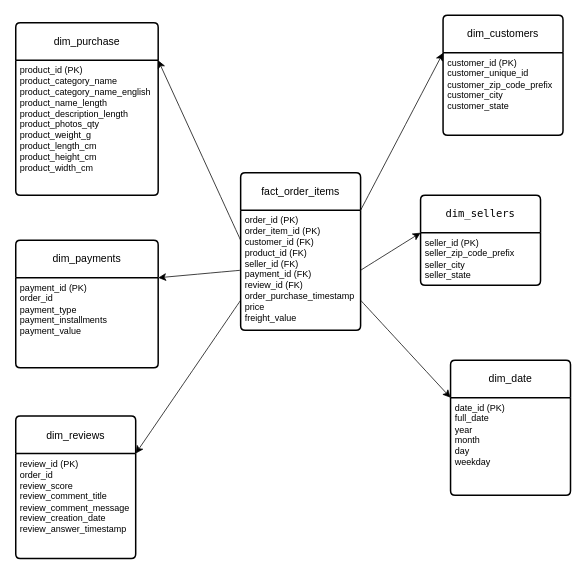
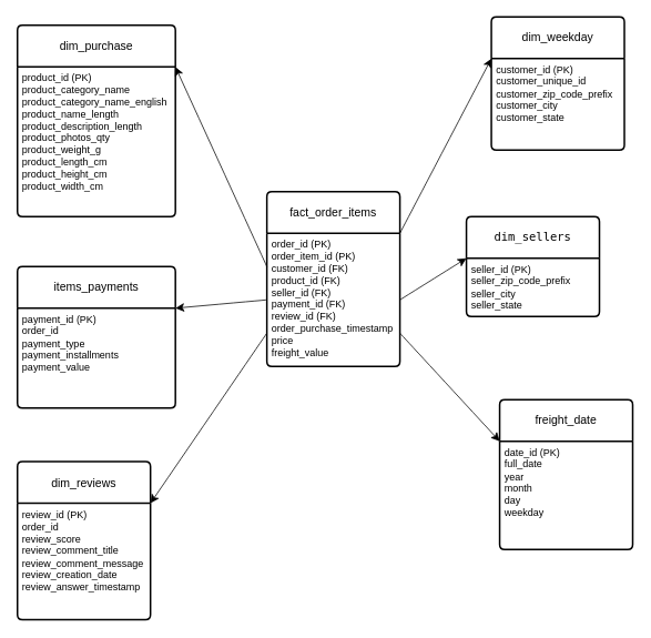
  <mxCell id="0" />
  <mxCell id="1" parent="0" />
  <mxCell id="2" value="fact_order_items" style="swimlane;childLayout=stackLayout;horizontal=1;startSize=50;horizontalStack=0;rounded=1;fontSize=14;fontStyle=0;strokeWidth=2;resizeParent=0;resizeLast=1;shadow=0;dashed=0;align=center;arcSize=4;whiteSpace=wrap;html=1;" vertex="1" parent="1"><mxGeometry x="320" y="230" width="160" height="210" as="geometry" /></mxCell>
  <mxCell id="3" value="order_id (PK)&#10;order_item_id (PK)&#10;customer_id (FK)&#10;product_id (FK)&#10;seller_id (FK)&#10;payment_id (FK)&#10;review_id (FK)&#10;order_purchase_timestamp&#10;price&#10;freight_value" style="align=left;strokeColor=none;fillColor=none;spacingLeft=4;spacingRight=4;fontSize=12;verticalAlign=top;resizable=0;rotatable=0;part=1;html=1;whiteSpace=wrap;" vertex="1" parent="2"><mxGeometry y="50" width="160" height="160" as="geometry" /></mxCell>
- <mxCell id="4" value="dim_customers" style="swimlane;childLayout=stackLayout;horizontal=1;startSize=50;horizontalStack=0;rounded=1;fontSize=14;fontStyle=0;strokeWidth=2;resizeParent=0;resizeLast=1;shadow=0;dashed=0;align=center;arcSize=4;whiteSpace=wrap;html=1;" vertex="1" parent="1"><mxGeometry x="590" y="20" width="160" height="160" as="geometry" /></mxCell>
+ <mxCell id="4" value="dim_weekday" style="swimlane;childLayout=stackLayout;horizontal=1;startSize=50;horizontalStack=0;rounded=1;fontSize=14;fontStyle=0;strokeWidth=2;resizeParent=0;resizeLast=1;shadow=0;dashed=0;align=center;arcSize=4;whiteSpace=wrap;html=1;" vertex="1" parent="1"><mxGeometry x="590" y="20" width="160" height="160" as="geometry" /></mxCell>
  <mxCell id="5" value="&lt;div&gt;customer_id (PK)&lt;/div&gt;&lt;div&gt;customer_unique_id&lt;/div&gt;&lt;div&gt;customer_zip_code_prefix&lt;/div&gt;&lt;div&gt;customer_city&lt;/div&gt;&lt;div&gt;customer_state&lt;/div&gt;" style="align=left;strokeColor=none;fillColor=none;spacingLeft=4;spacingRight=4;fontSize=12;verticalAlign=top;resizable=0;rotatable=0;part=1;html=1;whiteSpace=wrap;" vertex="1" parent="4"><mxGeometry y="50" width="160" height="110" as="geometry" /></mxCell>
  <mxCell id="6" value="dim_purchase" style="swimlane;childLayout=stackLayout;horizontal=1;startSize=50;horizontalStack=0;rounded=1;fontSize=14;fontStyle=0;strokeWidth=2;resizeParent=0;resizeLast=1;shadow=0;dashed=0;align=center;arcSize=4;whiteSpace=wrap;html=1;" vertex="1" parent="1"><mxGeometry x="20" y="30" width="190" height="230" as="geometry" /></mxCell>
  <mxCell id="7" value="&lt;div&gt;product_id (PK)&lt;/div&gt;&lt;div&gt;product_category_name&lt;/div&gt;&lt;div&gt;product_category_name_english&lt;/div&gt;&lt;div&gt;product_name_length&lt;/div&gt;&lt;div&gt;product_description_length&lt;/div&gt;&lt;div&gt;product_photos_qty&lt;/div&gt;&lt;div&gt;product_weight_g&lt;/div&gt;&lt;div&gt;product_length_cm&lt;/div&gt;&lt;div&gt;product_height_cm&lt;/div&gt;&lt;div&gt;product_width_cm&lt;/div&gt;" style="align=left;strokeColor=none;fillColor=none;spacingLeft=4;spacingRight=4;fontSize=12;verticalAlign=top;resizable=0;rotatable=0;part=1;html=1;whiteSpace=wrap;" vertex="1" parent="6"><mxGeometry y="50" width="190" height="180" as="geometry" /></mxCell>
  <mxCell id="8" value="&lt;code style=&quot;text-align: start; caret-color: rgb(0, 0, 0); color: rgb(0, 0, 0);&quot; data-end=&quot;598&quot; data-start=&quot;585&quot;&gt;dim_sellers&lt;/code&gt;" style="swimlane;childLayout=stackLayout;horizontal=1;startSize=50;horizontalStack=0;rounded=1;fontSize=14;fontStyle=0;strokeWidth=2;resizeParent=0;resizeLast=1;shadow=0;dashed=0;align=center;arcSize=4;whiteSpace=wrap;html=1;" vertex="1" parent="1"><mxGeometry x="560" y="260" width="160" height="120" as="geometry" /></mxCell>
  <mxCell id="9" value="&lt;div&gt;seller_id (PK)&lt;/div&gt;&lt;div&gt;seller_zip_code_prefix&lt;/div&gt;&lt;div&gt;seller_city&lt;/div&gt;&lt;div&gt;seller_state&lt;/div&gt;" style="align=left;strokeColor=none;fillColor=none;spacingLeft=4;spacingRight=4;fontSize=12;verticalAlign=top;resizable=0;rotatable=0;part=1;html=1;whiteSpace=wrap;" vertex="1" parent="8"><mxGeometry y="50" width="160" height="70" as="geometry" /></mxCell>
  <mxCell id="10" value="dim_reviews" style="swimlane;childLayout=stackLayout;horizontal=1;startSize=50;horizontalStack=0;rounded=1;fontSize=14;fontStyle=0;strokeWidth=2;resizeParent=0;resizeLast=1;shadow=0;dashed=0;align=center;arcSize=4;whiteSpace=wrap;html=1;" vertex="1" parent="1"><mxGeometry x="20" y="554.5" width="160" height="190" as="geometry" /></mxCell>
  <mxCell id="11" value="&lt;div&gt;review_id (PK)&lt;/div&gt;&lt;div&gt;order_id&lt;/div&gt;&lt;div&gt;review_score&lt;/div&gt;&lt;div&gt;review_comment_title&lt;/div&gt;&lt;div&gt;review_comment_message&lt;/div&gt;&lt;div&gt;review_creation_date&lt;/div&gt;&lt;div&gt;review_answer_timestamp&lt;/div&gt;" style="align=left;strokeColor=none;fillColor=none;spacingLeft=4;spacingRight=4;fontSize=12;verticalAlign=top;resizable=0;rotatable=0;part=1;html=1;whiteSpace=wrap;" vertex="1" parent="10"><mxGeometry y="50" width="160" height="140" as="geometry" /></mxCell>
- <mxCell id="12" value="dim_payments" style="swimlane;childLayout=stackLayout;horizontal=1;startSize=50;horizontalStack=0;rounded=1;fontSize=14;fontStyle=0;strokeWidth=2;resizeParent=0;resizeLast=1;shadow=0;dashed=0;align=center;arcSize=4;whiteSpace=wrap;html=1;" vertex="1" parent="1"><mxGeometry x="20" y="320" width="190" height="170" as="geometry" /></mxCell>
+ <mxCell id="12" value="items_payments" style="swimlane;childLayout=stackLayout;horizontal=1;startSize=50;horizontalStack=0;rounded=1;fontSize=14;fontStyle=0;strokeWidth=2;resizeParent=0;resizeLast=1;shadow=0;dashed=0;align=center;arcSize=4;whiteSpace=wrap;html=1;" vertex="1" parent="1"><mxGeometry x="20" y="320" width="190" height="170" as="geometry" /></mxCell>
  <mxCell id="13" value="&lt;div&gt;payment_id (PK)&lt;/div&gt;&lt;div&gt;order_id&lt;/div&gt;&lt;div&gt;payment_type&lt;/div&gt;&lt;div&gt;payment_installments&lt;/div&gt;&lt;div&gt;payment_value&lt;/div&gt;" style="align=left;strokeColor=none;fillColor=none;spacingLeft=4;spacingRight=4;fontSize=12;verticalAlign=top;resizable=0;rotatable=0;part=1;html=1;whiteSpace=wrap;" vertex="1" parent="12"><mxGeometry y="50" width="190" height="120" as="geometry" /></mxCell>
- <mxCell id="14" value="dim_date" style="swimlane;childLayout=stackLayout;horizontal=1;startSize=50;horizontalStack=0;rounded=1;fontSize=14;fontStyle=0;strokeWidth=2;resizeParent=0;resizeLast=1;shadow=0;dashed=0;align=center;arcSize=4;whiteSpace=wrap;html=1;" vertex="1" parent="1"><mxGeometry x="600" y="480" width="160" height="180" as="geometry" /></mxCell>
+ <mxCell id="14" value="freight_date" style="swimlane;childLayout=stackLayout;horizontal=1;startSize=50;horizontalStack=0;rounded=1;fontSize=14;fontStyle=0;strokeWidth=2;resizeParent=0;resizeLast=1;shadow=0;dashed=0;align=center;arcSize=4;whiteSpace=wrap;html=1;" vertex="1" parent="1"><mxGeometry x="600" y="480" width="160" height="180" as="geometry" /></mxCell>
  <mxCell id="15" value="date_id (PK)&lt;div&gt;full_date&lt;/div&gt;&lt;div&gt;&lt;div&gt;year&lt;/div&gt;&lt;div&gt;month&lt;/div&gt;&lt;div&gt;day&lt;/div&gt;&lt;div&gt;weekday&lt;/div&gt;&lt;/div&gt;" style="align=left;strokeColor=none;fillColor=none;spacingLeft=4;spacingRight=4;fontSize=12;verticalAlign=top;resizable=0;rotatable=0;part=1;html=1;whiteSpace=wrap;" vertex="1" parent="14"><mxGeometry y="50" width="160" height="130" as="geometry" /></mxCell>
  <mxCell id="16" style="edgeStyle=none;curved=1;rounded=0;orthogonalLoop=1;jettySize=auto;html=1;exitX=1;exitY=0;exitDx=0;exitDy=0;entryX=0;entryY=0;entryDx=0;entryDy=0;fontSize=12;startSize=8;endSize=8;" edge="1" parent="1" source="3" target="5"><mxGeometry relative="1" as="geometry" /></mxCell>
  <mxCell id="17" style="edgeStyle=none;curved=1;rounded=0;orthogonalLoop=1;jettySize=auto;html=1;exitX=0;exitY=0.25;exitDx=0;exitDy=0;entryX=1;entryY=0;entryDx=0;entryDy=0;fontSize=12;startSize=8;endSize=8;" edge="1" parent="1" source="3" target="7"><mxGeometry relative="1" as="geometry" /></mxCell>
  <mxCell id="18" style="edgeStyle=none;curved=1;rounded=0;orthogonalLoop=1;jettySize=auto;html=1;exitX=1;exitY=0.5;exitDx=0;exitDy=0;entryX=0;entryY=0;entryDx=0;entryDy=0;fontSize=12;startSize=8;endSize=8;" edge="1" parent="1" source="3" target="9"><mxGeometry relative="1" as="geometry" /></mxCell>
  <mxCell id="19" style="edgeStyle=none;curved=1;rounded=0;orthogonalLoop=1;jettySize=auto;html=1;exitX=0;exitY=0.5;exitDx=0;exitDy=0;entryX=1;entryY=0;entryDx=0;entryDy=0;fontSize=12;startSize=8;endSize=8;" edge="1" parent="1" source="3" target="13"><mxGeometry relative="1" as="geometry" /></mxCell>
  <mxCell id="20" style="edgeStyle=none;curved=1;rounded=0;orthogonalLoop=1;jettySize=auto;html=1;exitX=1;exitY=0.75;exitDx=0;exitDy=0;entryX=0;entryY=0;entryDx=0;entryDy=0;fontSize=12;startSize=8;endSize=8;" edge="1" parent="1" source="3" target="15"><mxGeometry relative="1" as="geometry" /></mxCell>
  <mxCell id="21" style="edgeStyle=none;curved=1;rounded=0;orthogonalLoop=1;jettySize=auto;html=1;exitX=0;exitY=0.75;exitDx=0;exitDy=0;entryX=1;entryY=0;entryDx=0;entryDy=0;fontSize=12;startSize=8;endSize=8;" edge="1" parent="1" source="3" target="11"><mxGeometry relative="1" as="geometry" /></mxCell>
